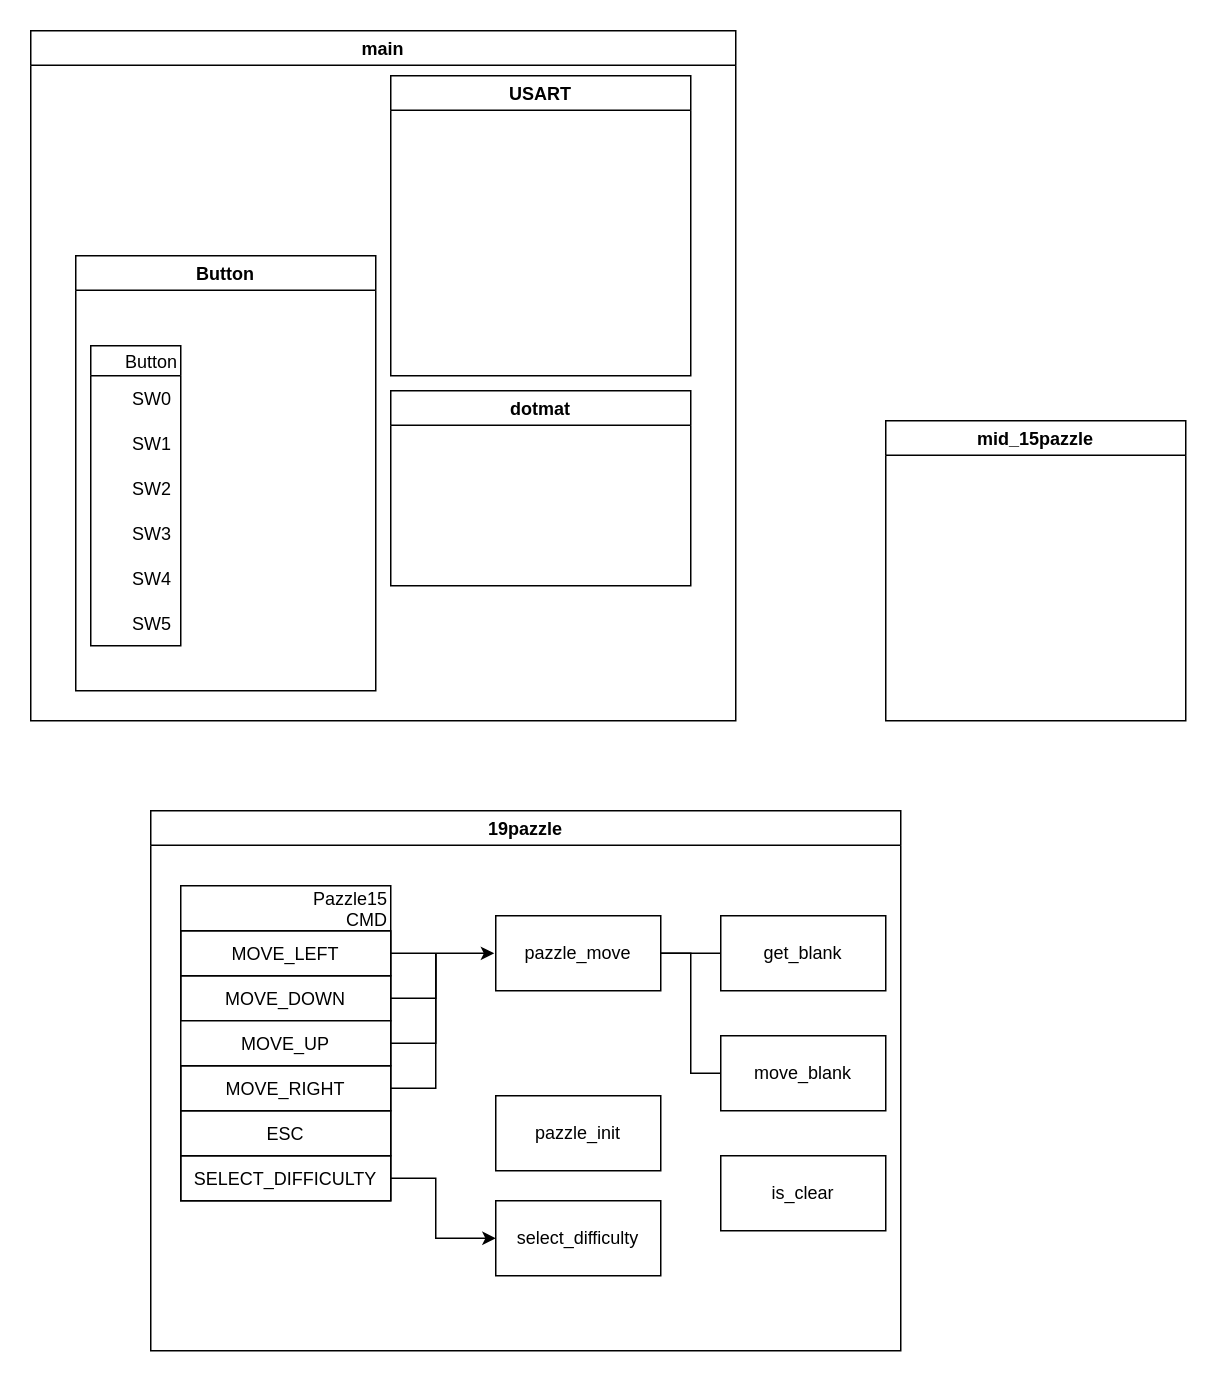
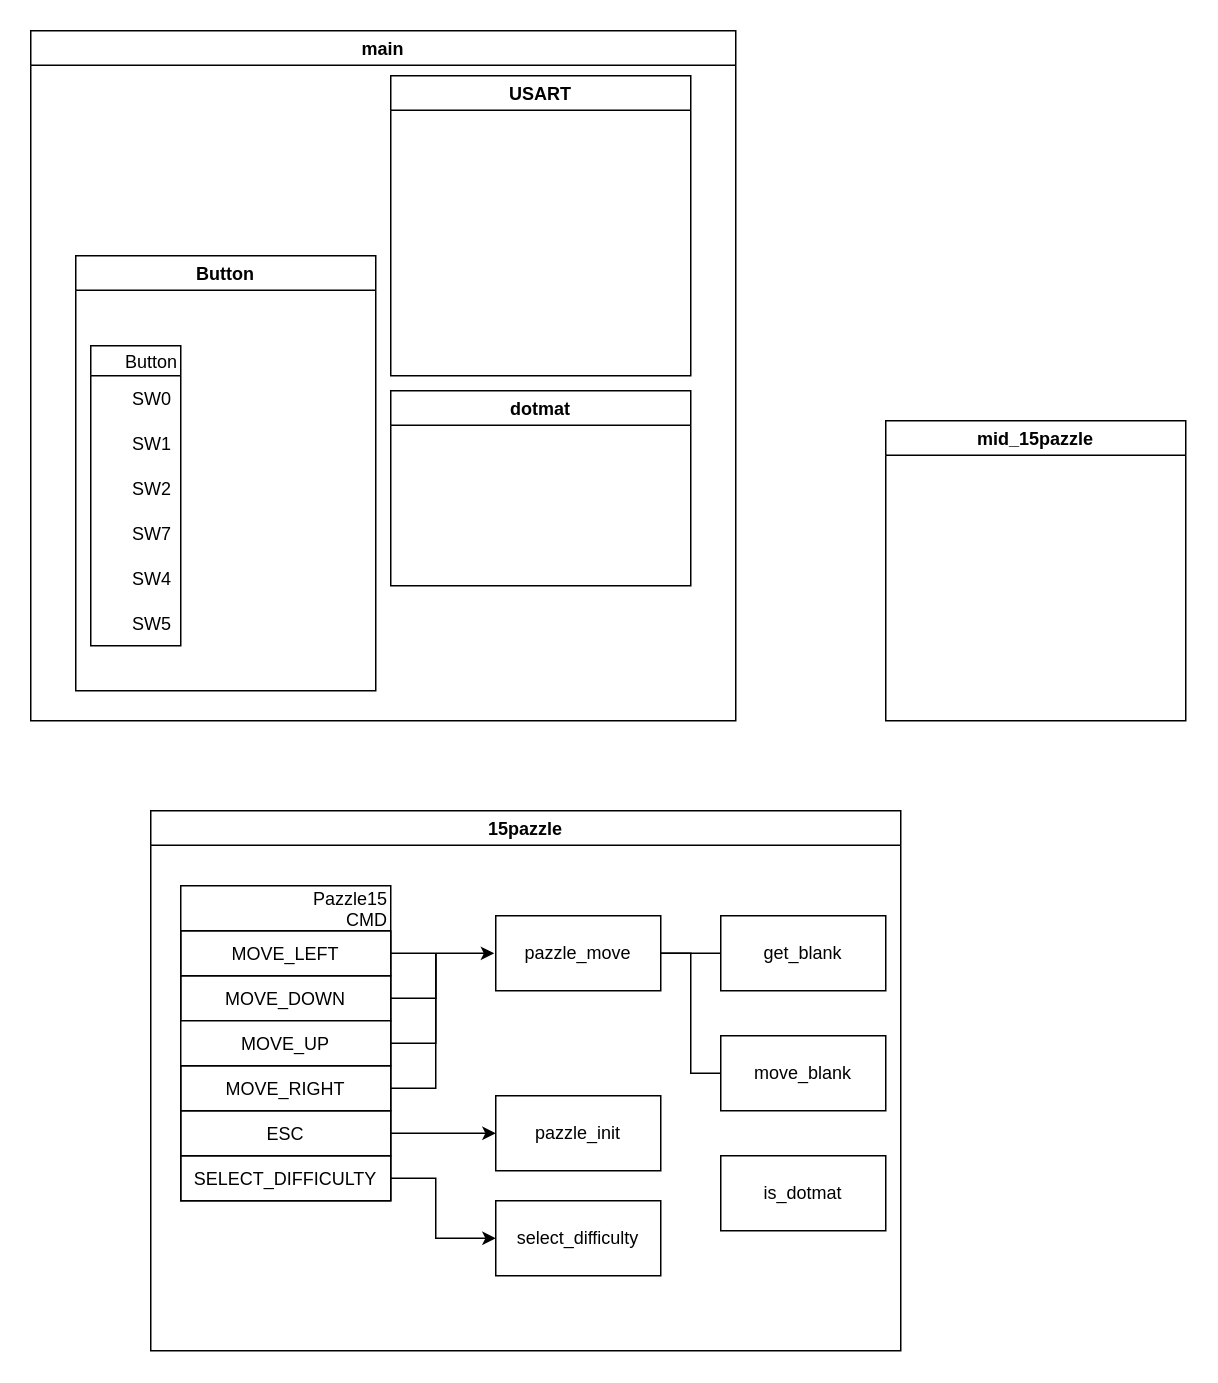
  <mxCell id="0" />
  <mxCell id="1" parent="0" />
  <mxCell id="2" value="main" style="swimlane;fontColor=default;strokeColor=default;fillColor=default;" vertex="1" parent="1"><mxGeometry x="20" y="20" width="470" height="460" as="geometry" /></mxCell>
  <mxCell id="3" value="USART" style="swimlane;rounded=0;fontColor=default;strokeColor=default;fillColor=default;" vertex="1" parent="2"><mxGeometry x="240" y="30" width="200" height="200" as="geometry" /></mxCell>
  <mxCell id="4" value="dotmat" style="swimlane;fontColor=default;strokeColor=default;fillColor=default;" vertex="1" parent="2"><mxGeometry x="240" y="240" width="200" height="130" as="geometry" /></mxCell>
  <mxCell id="5" value="Button" style="swimlane;rounded=0;fontColor=default;strokeColor=default;fillColor=default;" vertex="1" parent="2"><mxGeometry x="30" y="150" width="200" height="290" as="geometry" /></mxCell>
  <mxCell id="6" value="Button" style="swimlane;fontStyle=0;childLayout=stackLayout;horizontal=1;startSize=20;horizontalStack=0;resizeParent=1;resizeParentMax=0;resizeLast=0;collapsible=1;marginBottom=0;rounded=0;fontColor=default;strokeColor=default;fillColor=default;align=right;" vertex="1" parent="5"><mxGeometry x="10" y="60" width="60" height="200" as="geometry" /></mxCell>
  <mxCell id="7" value="SW0" style="text;strokeColor=none;fillColor=none;align=right;verticalAlign=middle;spacingLeft=4;spacingRight=4;overflow=hidden;points=[[0,0.5],[1,0.5]];portConstraint=eastwest;rotatable=0;rounded=0;fontColor=default;" vertex="1" parent="6"><mxGeometry y="20" width="60" height="30" as="geometry" /></mxCell>
  <mxCell id="8" value="SW1" style="text;strokeColor=none;fillColor=none;align=right;verticalAlign=middle;spacingLeft=4;spacingRight=4;overflow=hidden;points=[[0,0.5],[1,0.5]];portConstraint=eastwest;rotatable=0;rounded=0;fontColor=default;" vertex="1" parent="6"><mxGeometry y="50" width="60" height="30" as="geometry" /></mxCell>
  <mxCell id="9" value="SW2" style="text;strokeColor=none;fillColor=none;align=right;verticalAlign=middle;spacingLeft=4;spacingRight=4;overflow=hidden;points=[[0,0.5],[1,0.5]];portConstraint=eastwest;rotatable=0;rounded=0;fontColor=default;" vertex="1" parent="6"><mxGeometry y="80" width="60" height="30" as="geometry" /></mxCell>
- <mxCell id="10" value="SW3" style="text;strokeColor=none;fillColor=none;align=right;verticalAlign=middle;spacingLeft=4;spacingRight=4;overflow=hidden;points=[[0,0.5],[1,0.5]];portConstraint=eastwest;rotatable=0;rounded=0;fontColor=default;" vertex="1" parent="6"><mxGeometry y="110" width="60" height="30" as="geometry" /></mxCell>
+ <mxCell id="10" value="SW7" style="text;strokeColor=none;fillColor=none;align=right;verticalAlign=middle;spacingLeft=4;spacingRight=4;overflow=hidden;points=[[0,0.5],[1,0.5]];portConstraint=eastwest;rotatable=0;rounded=0;fontColor=default;" vertex="1" parent="6"><mxGeometry y="110" width="60" height="30" as="geometry" /></mxCell>
  <mxCell id="11" value="SW4" style="text;strokeColor=none;fillColor=none;align=right;verticalAlign=middle;spacingLeft=4;spacingRight=4;overflow=hidden;points=[[0,0.5],[1,0.5]];portConstraint=eastwest;rotatable=0;rounded=0;fontColor=default;" vertex="1" parent="6"><mxGeometry y="140" width="60" height="30" as="geometry" /></mxCell>
  <mxCell id="12" value="SW5" style="text;strokeColor=none;fillColor=none;align=right;verticalAlign=middle;spacingLeft=4;spacingRight=4;overflow=hidden;points=[[0,0.5],[1,0.5]];portConstraint=eastwest;rotatable=0;rounded=0;fontColor=default;" vertex="1" parent="6"><mxGeometry y="170" width="60" height="30" as="geometry" /></mxCell>
- <mxCell id="13" value="19pazzle" style="swimlane;fontColor=default;strokeColor=default;fillColor=default;rounded=0;" vertex="1" parent="1"><mxGeometry x="100" y="540" width="500" height="360" as="geometry" /></mxCell>
+ <mxCell id="13" value="15pazzle" style="swimlane;fontColor=default;strokeColor=default;fillColor=default;rounded=0;" vertex="1" parent="1"><mxGeometry x="100" y="540" width="500" height="360" as="geometry" /></mxCell>
  <mxCell id="14" value="Pazzle15&#10;CMD" style="swimlane;fontStyle=0;childLayout=stackLayout;horizontal=1;startSize=30;horizontalStack=0;resizeParent=1;resizeParentMax=0;resizeLast=0;collapsible=1;marginBottom=0;rounded=0;fontColor=default;strokeColor=default;fillColor=default;align=right;" vertex="1" parent="13"><mxGeometry x="20" y="50" width="140" height="210" as="geometry" /></mxCell>
  <mxCell id="15" value="MOVE_LEFT" style="text;strokeColor=default;fillColor=none;align=center;verticalAlign=middle;spacingLeft=4;spacingRight=4;overflow=hidden;points=[[0,0.5],[1,0.5]];portConstraint=eastwest;rotatable=0;rounded=0;fontColor=default;" vertex="1" parent="14"><mxGeometry y="30" width="140" height="30" as="geometry" /></mxCell>
  <mxCell id="16" value="MOVE_DOWN" style="text;strokeColor=default;fillColor=none;align=center;verticalAlign=middle;spacingLeft=4;spacingRight=4;overflow=hidden;points=[[0,0.5],[1,0.5]];portConstraint=eastwest;rotatable=0;rounded=0;fontColor=default;" vertex="1" parent="14"><mxGeometry y="60" width="140" height="30" as="geometry" /></mxCell>
  <mxCell id="17" value="MOVE_UP" style="text;strokeColor=default;fillColor=default;align=center;verticalAlign=middle;spacingLeft=4;spacingRight=4;overflow=hidden;points=[[0,0.5],[1,0.5]];portConstraint=eastwest;rotatable=0;rounded=0;fontColor=default;" vertex="1" parent="14"><mxGeometry y="90" width="140" height="30" as="geometry" /></mxCell>
  <mxCell id="18" value="MOVE_RIGHT" style="text;strokeColor=default;fillColor=none;align=center;verticalAlign=middle;spacingLeft=4;spacingRight=4;overflow=hidden;points=[[0,0.5],[1,0.5]];portConstraint=eastwest;rotatable=0;rounded=0;fontColor=default;" vertex="1" parent="14"><mxGeometry y="120" width="140" height="30" as="geometry" /></mxCell>
  <mxCell id="19" value="ESC" style="text;strokeColor=default;fillColor=none;align=center;verticalAlign=middle;spacingLeft=4;spacingRight=4;overflow=hidden;points=[[0,0.5],[1,0.5]];portConstraint=eastwest;rotatable=0;rounded=0;fontColor=default;" vertex="1" parent="14"><mxGeometry y="150" width="140" height="30" as="geometry" /></mxCell>
  <mxCell id="20" value="SELECT_DIFFICULTY" style="text;strokeColor=default;fillColor=none;align=center;verticalAlign=middle;spacingLeft=4;spacingRight=4;overflow=hidden;points=[[0,0.5],[1,0.5]];portConstraint=eastwest;rotatable=0;rounded=0;fontColor=default;" vertex="1" parent="14"><mxGeometry y="180" width="140" height="30" as="geometry" /></mxCell>
  <mxCell id="21" style="edgeStyle=orthogonalEdgeStyle;rounded=0;orthogonalLoop=1;jettySize=auto;html=1;exitX=1;exitY=0.5;exitDx=0;exitDy=0;labelBackgroundColor=default;fontColor=default;endArrow=none;endFill=0;strokeColor=default;" edge="1" parent="13" source="22" target="29"><mxGeometry relative="1" as="geometry"><Array as="points"><mxPoint x="360" y="95" /><mxPoint x="360" y="175" /></Array></mxGeometry></mxCell>
  <mxCell id="22" value="pazzle_move" style="rounded=0;whiteSpace=wrap;html=1;fontColor=default;strokeColor=default;fillColor=default;align=center;" vertex="1" parent="13"><mxGeometry x="230" y="70" width="110" height="50" as="geometry" /></mxCell>
  <mxCell id="23" value="" style="rounded=0;whiteSpace=wrap;html=1;fontColor=default;strokeColor=none;fillColor=none;align=center;" vertex="1" parent="13"><mxGeometry x="180" y="85" width="20" height="10" as="geometry" /></mxCell>
  <mxCell id="24" style="edgeStyle=orthogonalEdgeStyle;rounded=0;orthogonalLoop=1;jettySize=auto;html=1;exitX=1;exitY=0.5;exitDx=0;exitDy=0;entryX=-0.009;entryY=0.501;entryDx=0;entryDy=0;entryPerimeter=0;labelBackgroundColor=default;fontColor=default;endArrow=classic;endFill=1;strokeColor=default;" edge="1" parent="13" source="15" target="22"><mxGeometry relative="1" as="geometry" /></mxCell>
  <mxCell id="25" style="edgeStyle=orthogonalEdgeStyle;rounded=0;orthogonalLoop=1;jettySize=auto;html=1;exitX=1;exitY=0.5;exitDx=0;exitDy=0;entryX=0.5;entryY=1;entryDx=0;entryDy=0;labelBackgroundColor=default;fontColor=default;endArrow=none;endFill=0;strokeColor=default;" edge="1" parent="13" source="16" target="23"><mxGeometry relative="1" as="geometry" /></mxCell>
  <mxCell id="26" style="edgeStyle=orthogonalEdgeStyle;rounded=0;orthogonalLoop=1;jettySize=auto;html=1;entryX=0.5;entryY=1;entryDx=0;entryDy=0;labelBackgroundColor=default;fontColor=default;endArrow=none;endFill=0;strokeColor=default;exitX=1;exitY=0.5;exitDx=0;exitDy=0;" edge="1" parent="13" source="17" target="23"><mxGeometry relative="1" as="geometry"><mxPoint x="200" y="140" as="sourcePoint" /><mxPoint x="320" y="694.0" as="targetPoint" /><Array as="points"><mxPoint x="190" y="155" /></Array></mxGeometry></mxCell>
  <mxCell id="27" style="edgeStyle=orthogonalEdgeStyle;rounded=0;orthogonalLoop=1;jettySize=auto;html=1;entryX=0.5;entryY=1;entryDx=0;entryDy=0;labelBackgroundColor=default;fontColor=default;endArrow=none;endFill=0;strokeColor=default;exitX=1;exitY=0.5;exitDx=0;exitDy=0;" edge="1" parent="13" source="18" target="23"><mxGeometry relative="1" as="geometry"><mxPoint x="290" y="755" as="sourcePoint" /><mxPoint x="320" y="694.0" as="targetPoint" /><Array as="points"><mxPoint x="190" y="185" /></Array></mxGeometry></mxCell>
  <mxCell id="28" value="get_blank" style="rounded=0;whiteSpace=wrap;html=1;fontColor=default;strokeColor=default;fillColor=default;align=center;" vertex="1" parent="13"><mxGeometry x="380" y="70" width="110" height="50" as="geometry" /></mxCell>
  <mxCell id="29" value="move_blank" style="rounded=0;whiteSpace=wrap;html=1;fontColor=default;strokeColor=default;fillColor=default;align=center;" vertex="1" parent="13"><mxGeometry x="380" y="150" width="110" height="50" as="geometry" /></mxCell>
  <mxCell id="30" style="edgeStyle=orthogonalEdgeStyle;rounded=0;orthogonalLoop=1;jettySize=auto;html=1;exitX=1;exitY=0.5;exitDx=0;exitDy=0;labelBackgroundColor=default;fontColor=default;endArrow=none;endFill=0;strokeColor=default;entryX=0;entryY=0.5;entryDx=0;entryDy=0;" edge="1" parent="13" source="22" target="28"><mxGeometry relative="1" as="geometry"><mxPoint x="440" y="705" as="sourcePoint" /><mxPoint x="480" y="705" as="targetPoint" /><Array as="points"><mxPoint x="380" y="95" /></Array></mxGeometry></mxCell>
  <mxCell id="31" value="pazzle_init" style="rounded=0;whiteSpace=wrap;html=1;fontColor=default;strokeColor=default;fillColor=default;align=center;" vertex="1" parent="13"><mxGeometry x="230" y="190" width="110" height="50" as="geometry" /></mxCell>
+ <mxCell id="32" style="edgeStyle=orthogonalEdgeStyle;rounded=0;orthogonalLoop=1;jettySize=auto;html=1;labelBackgroundColor=default;fontColor=default;endArrow=classic;endFill=1;strokeColor=default;entryX=0;entryY=0.5;entryDx=0;entryDy=0;" edge="1" parent="13" source="19" target="31"><mxGeometry relative="1" as="geometry"><mxPoint x="170" y="105" as="sourcePoint" /><mxPoint x="230" y="218" as="targetPoint" /></mxGeometry></mxCell>
  <mxCell id="33" value="select_difficulty" style="rounded=0;whiteSpace=wrap;html=1;fontColor=default;strokeColor=default;fillColor=default;align=center;" vertex="1" parent="13"><mxGeometry x="230" y="260" width="110" height="50" as="geometry" /></mxCell>
  <mxCell id="34" value="" style="edgeStyle=orthogonalEdgeStyle;rounded=0;orthogonalLoop=1;jettySize=auto;html=1;labelBackgroundColor=default;fontColor=default;endArrow=classic;endFill=1;strokeColor=default;entryX=0;entryY=0.5;entryDx=0;entryDy=0;" edge="1" parent="13" source="20" target="33"><mxGeometry relative="1" as="geometry"><Array as="points"><mxPoint x="190" y="245" /><mxPoint x="190" y="285" /></Array></mxGeometry></mxCell>
- <mxCell id="35" value="is_clear" style="rounded=0;whiteSpace=wrap;html=1;fontColor=default;strokeColor=default;fillColor=default;align=center;" vertex="1" parent="13"><mxGeometry x="380" y="230" width="110" height="50" as="geometry" /></mxCell>
+ <mxCell id="35" value="is_dotmat" style="rounded=0;whiteSpace=wrap;html=1;fontColor=default;strokeColor=default;fillColor=default;align=center;" vertex="1" parent="13"><mxGeometry x="380" y="230" width="110" height="50" as="geometry" /></mxCell>
  <mxCell id="36" value="mid_15pazzle" style="swimlane;fontColor=default;strokeColor=default;fillColor=default;rounded=0;" vertex="1" parent="1"><mxGeometry x="590" y="280" width="200" height="200" as="geometry" /></mxCell>
